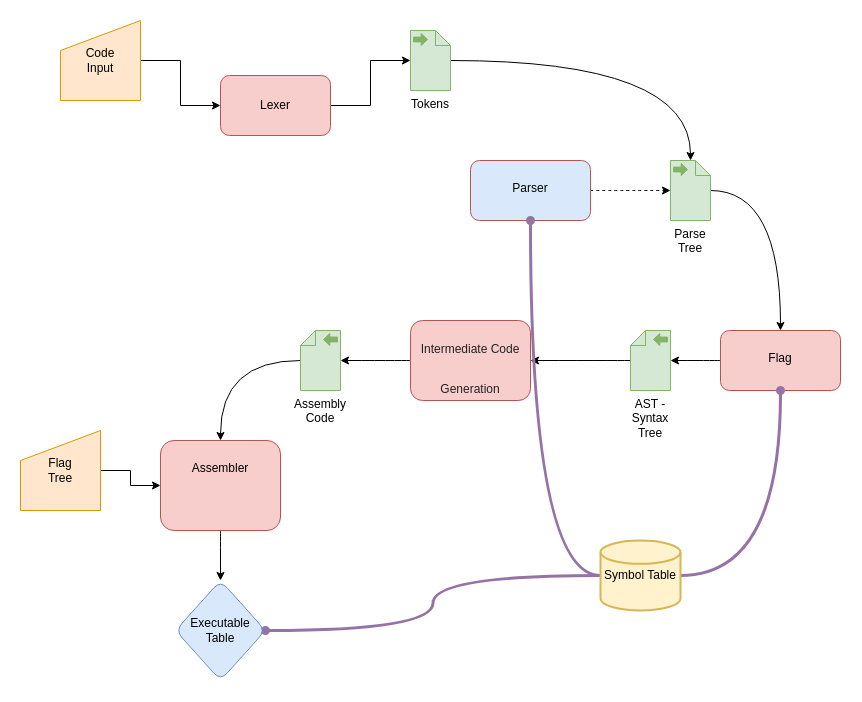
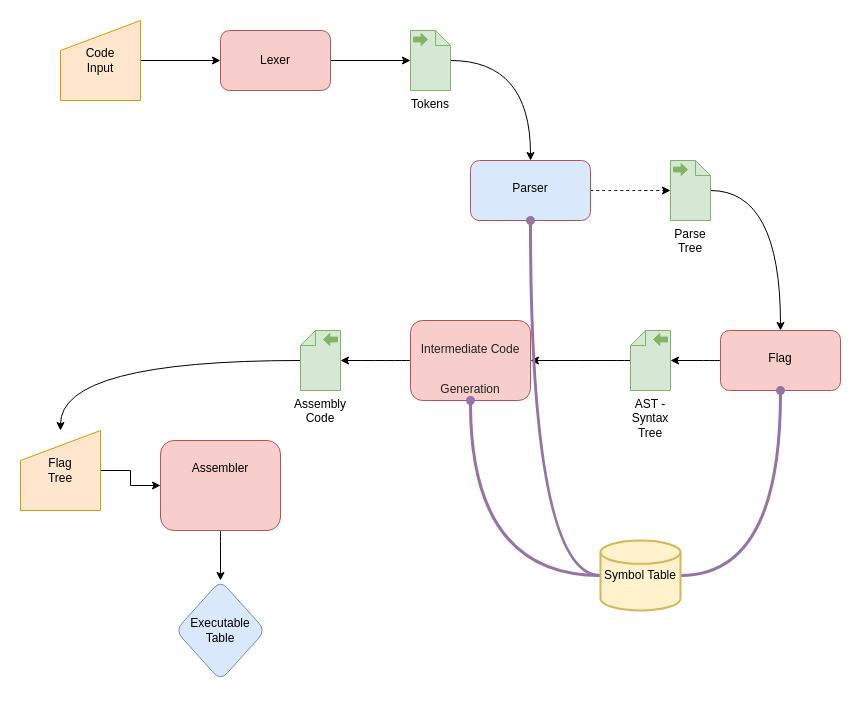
  <mxCell id="0" />
  <mxCell id="1" parent="0" />
  <mxCell id="2" style="edgeStyle=orthogonalEdgeStyle;rounded=0;orthogonalLoop=1;jettySize=auto;html=1;entryX=0;entryY=0.5;entryDx=0;entryDy=0;" parent="1" source="3" target="5" edge="1"><mxGeometry relative="1" as="geometry"><mxPoint x="220" y="60" as="targetPoint" /></mxGeometry></mxCell>
  <mxCell id="3" value="Code&lt;br&gt;Input" style="shape=manualInput;whiteSpace=wrap;html=1;fillColor=#ffe6cc;strokeColor=#d79b00;" parent="1" vertex="1"><mxGeometry x="60" y="20" width="80" height="80" as="geometry" /></mxCell>
  <mxCell id="4" value="" style="edgeStyle=orthogonalEdgeStyle;rounded=0;orthogonalLoop=1;jettySize=auto;html=1;entryX=0;entryY=0.5;entryDx=0;entryDy=0;entryPerimeter=0;" parent="1" source="5" target="9" edge="1"><mxGeometry relative="1" as="geometry"><mxPoint x="405" y="60" as="targetPoint" /></mxGeometry></mxCell>
- <mxCell id="5" value="Lexer" style="rounded=1;whiteSpace=wrap;html=1;fillColor=#f8cecc;strokeColor=#b85450;" parent="1" vertex="1"><mxGeometry x="220" y="75" width="110" height="60" as="geometry" /></mxCell>
+ <mxCell id="5" value="Lexer" style="rounded=1;whiteSpace=wrap;html=1;fillColor=#f8cecc;strokeColor=#b85450;" parent="1" vertex="1"><mxGeometry x="220" y="30" width="110" height="60" as="geometry" /></mxCell>
  <mxCell id="6" value="" style="edgeStyle=orthogonalEdgeStyle;rounded=0;orthogonalLoop=1;jettySize=auto;html=1;" parent="1" source="7" target="27" edge="1"><mxGeometry relative="1" as="geometry" /></mxCell>
  <mxCell id="7" value="Flag&lt;br&gt;Tree" style="shape=manualInput;whiteSpace=wrap;html=1;fillColor=#ffe6cc;strokeColor=#d79b00;" parent="1" vertex="1"><mxGeometry x="20" y="430" width="80" height="80" as="geometry" /></mxCell>
- <mxCell id="8" value="" style="edgeStyle=orthogonalEdgeStyle;curved=1;rounded=0;orthogonalLoop=1;jettySize=auto;html=1;" parent="1" source="9" target="13" edge="1"><mxGeometry relative="1" as="geometry" /></mxCell>
+ <mxCell id="8" value="" style="edgeStyle=orthogonalEdgeStyle;curved=1;rounded=0;orthogonalLoop=1;jettySize=auto;html=1;" parent="1" source="9" target="11" edge="1"><mxGeometry relative="1" as="geometry" /></mxCell>
  <mxCell id="9" value="Tokens" style="shape=mxgraph.bpmn.data;labelPosition=center;verticalLabelPosition=bottom;align=center;verticalAlign=top;whiteSpace=wrap;size=15;html=1;bpmnTransferType=output;fillColor=#d5e8d4;strokeColor=#82b366;" parent="1" vertex="1"><mxGeometry x="410" y="30" width="40" height="60" as="geometry" /></mxCell>
  <mxCell id="10" value="" style="edgeStyle=orthogonalEdgeStyle;curved=1;rounded=0;orthogonalLoop=1;jettySize=auto;html=1;dashed=1;" parent="1" source="11" target="13" edge="1"><mxGeometry relative="1" as="geometry" /></mxCell>
  <mxCell id="11" value="&lt;br&gt;Parser" style="whiteSpace=wrap;html=1;verticalAlign=top;strokeColor=#b85450;fillColor=#dae8fc;rounded=1;glass=0;shadow=0;sketch=0;" parent="1" vertex="1"><mxGeometry x="470" y="160" width="120" height="60" as="geometry" /></mxCell>
  <mxCell id="12" style="edgeStyle=orthogonalEdgeStyle;curved=1;rounded=0;orthogonalLoop=1;jettySize=auto;html=1;entryX=0.5;entryY=0;entryDx=0;entryDy=0;" parent="1" source="13" target="15" edge="1"><mxGeometry relative="1" as="geometry"><mxPoint x="780" y="320" as="targetPoint" /></mxGeometry></mxCell>
  <mxCell id="13" value="Parse Tree" style="shape=mxgraph.bpmn.data;labelPosition=center;verticalLabelPosition=bottom;align=center;verticalAlign=top;whiteSpace=wrap;size=15;html=1;bpmnTransferType=output;fillColor=#d5e8d4;strokeColor=#82b366;" parent="1" vertex="1"><mxGeometry x="670" y="160" width="40" height="60" as="geometry" /></mxCell>
  <mxCell id="14" value="" style="edgeStyle=orthogonalEdgeStyle;curved=1;rounded=0;orthogonalLoop=1;jettySize=auto;html=1;" parent="1" source="15" target="17" edge="1"><mxGeometry relative="1" as="geometry" /></mxCell>
  <mxCell id="15" value="&lt;br&gt;Flag" style="whiteSpace=wrap;html=1;verticalAlign=top;strokeColor=#b85450;fillColor=#f8cecc;rounded=1;glass=0;shadow=0;sketch=0;" parent="1" vertex="1"><mxGeometry x="720" y="330" width="120" height="60" as="geometry" /></mxCell>
  <mxCell id="16" style="edgeStyle=orthogonalEdgeStyle;curved=1;rounded=0;orthogonalLoop=1;jettySize=auto;html=1;entryX=1;entryY=0.5;entryDx=0;entryDy=0;" parent="1" source="17" target="19" edge="1"><mxGeometry relative="1" as="geometry" /></mxCell>
  <mxCell id="17" value="AST - Syntax Tree" style="shape=mxgraph.bpmn.data;labelPosition=center;verticalLabelPosition=bottom;align=center;verticalAlign=top;whiteSpace=wrap;size=15;html=1;bpmnTransferType=output;fillColor=#d5e8d4;strokeColor=#82b366;direction=east;flipH=1;" parent="1" vertex="1"><mxGeometry x="630" y="330" width="40" height="60" as="geometry" /></mxCell>
  <mxCell id="18" value="" style="edgeStyle=orthogonalEdgeStyle;curved=1;rounded=0;orthogonalLoop=1;jettySize=auto;html=1;" parent="1" source="19" target="21" edge="1"><mxGeometry relative="1" as="geometry" /></mxCell>
  <mxCell id="19" value="&lt;h2 style=&quot;box-sizing: inherit ; padding: 0px ; margin: 0px 0px 0.5em ; line-height: 40px ; color: rgb(34 , 34 , 34)&quot;&gt;&lt;span style=&quot;font-size: 12px ; font-weight: normal ; line-height: 123%&quot;&gt;Intermediate Code Generation&lt;/span&gt;&lt;br&gt;&lt;/h2&gt;" style="whiteSpace=wrap;html=1;verticalAlign=top;strokeColor=#b85450;fillColor=#f8cecc;rounded=1;glass=0;shadow=0;sketch=0;" parent="1" vertex="1"><mxGeometry x="410" y="320" width="120" height="80" as="geometry" /></mxCell>
- <mxCell id="20" style="edgeStyle=orthogonalEdgeStyle;curved=1;rounded=0;orthogonalLoop=1;jettySize=auto;html=1;" parent="1" source="21" target="27" edge="1"><mxGeometry relative="1" as="geometry" /></mxCell>
+ <mxCell id="20" style="edgeStyle=orthogonalEdgeStyle;curved=1;rounded=0;orthogonalLoop=1;jettySize=auto;html=1;" parent="1" source="21" target="7" edge="1"><mxGeometry relative="1" as="geometry" /></mxCell>
  <mxCell id="21" value="Assembly Code" style="shape=mxgraph.bpmn.data;labelPosition=center;verticalLabelPosition=bottom;align=center;verticalAlign=top;whiteSpace=wrap;size=15;html=1;bpmnTransferType=output;fillColor=#d5e8d4;strokeColor=#82b366;direction=east;flipH=1;" parent="1" vertex="1"><mxGeometry x="300" y="330" width="40" height="60" as="geometry" /></mxCell>
- <mxCell id="22" style="edgeStyle=orthogonalEdgeStyle;rounded=0;orthogonalLoop=1;jettySize=auto;html=1;fillColor=#e1d5e7;strokeColor=#9673a6;curved=1;strokeWidth=3;endArrow=oval;endFill=1;" parent="1" source="25" target="28" edge="1"><mxGeometry relative="1" as="geometry" /></mxCell>
+ <mxCell id="22" style="edgeStyle=orthogonalEdgeStyle;rounded=0;orthogonalLoop=1;jettySize=auto;html=1;entryX=0.5;entryY=1;entryDx=0;entryDy=0;fillColor=#e1d5e7;strokeColor=#9673a6;curved=1;strokeWidth=3;endArrow=oval;endFill=1;" parent="1" source="25" target="19" edge="1"><mxGeometry relative="1" as="geometry" /></mxCell>
  <mxCell id="23" style="edgeStyle=orthogonalEdgeStyle;rounded=0;orthogonalLoop=1;jettySize=auto;html=1;entryX=0.5;entryY=1;entryDx=0;entryDy=0;fillColor=#e1d5e7;strokeColor=#9673a6;curved=1;strokeWidth=3;endArrow=oval;endFill=1;" parent="1" source="25" target="15" edge="1"><mxGeometry relative="1" as="geometry" /></mxCell>
  <mxCell id="24" style="edgeStyle=orthogonalEdgeStyle;rounded=0;orthogonalLoop=1;jettySize=auto;html=1;entryX=0.5;entryY=1;entryDx=0;entryDy=0;fillColor=#e1d5e7;strokeColor=#9673a6;curved=1;strokeWidth=3;endArrow=oval;endFill=1;" parent="1" source="25" target="11" edge="1"><mxGeometry relative="1" as="geometry" /></mxCell>
  <mxCell id="25" value="Symbol Table" style="strokeWidth=2;html=1;shape=mxgraph.flowchart.database;whiteSpace=wrap;rounded=1;shadow=0;glass=0;sketch=0;fillColor=#fff2cc;strokeColor=#d6b656;" parent="1" vertex="1"><mxGeometry x="600" y="540" width="80" height="70" as="geometry" /></mxCell>
  <mxCell id="26" value="" style="edgeStyle=orthogonalEdgeStyle;curved=1;rounded=0;orthogonalLoop=1;jettySize=auto;html=1;" parent="1" source="27" target="28" edge="1"><mxGeometry relative="1" as="geometry" /></mxCell>
  <mxCell id="27" value="&lt;br&gt;Assembler" style="whiteSpace=wrap;html=1;verticalAlign=top;strokeColor=#b85450;fillColor=#f8cecc;rounded=1;glass=0;shadow=0;sketch=0;" parent="1" vertex="1"><mxGeometry x="160" y="440" width="120" height="90" as="geometry" /></mxCell>
  <mxCell id="28" value="Executable&lt;br&gt;Table" style="rhombus;whiteSpace=wrap;html=1;rounded=1;shadow=0;glass=0;sketch=0;fillColor=#dae8fc;strokeColor=#6c8ebf;" parent="1" vertex="1"><mxGeometry x="175" y="580" width="90" height="100" as="geometry" /></mxCell>
